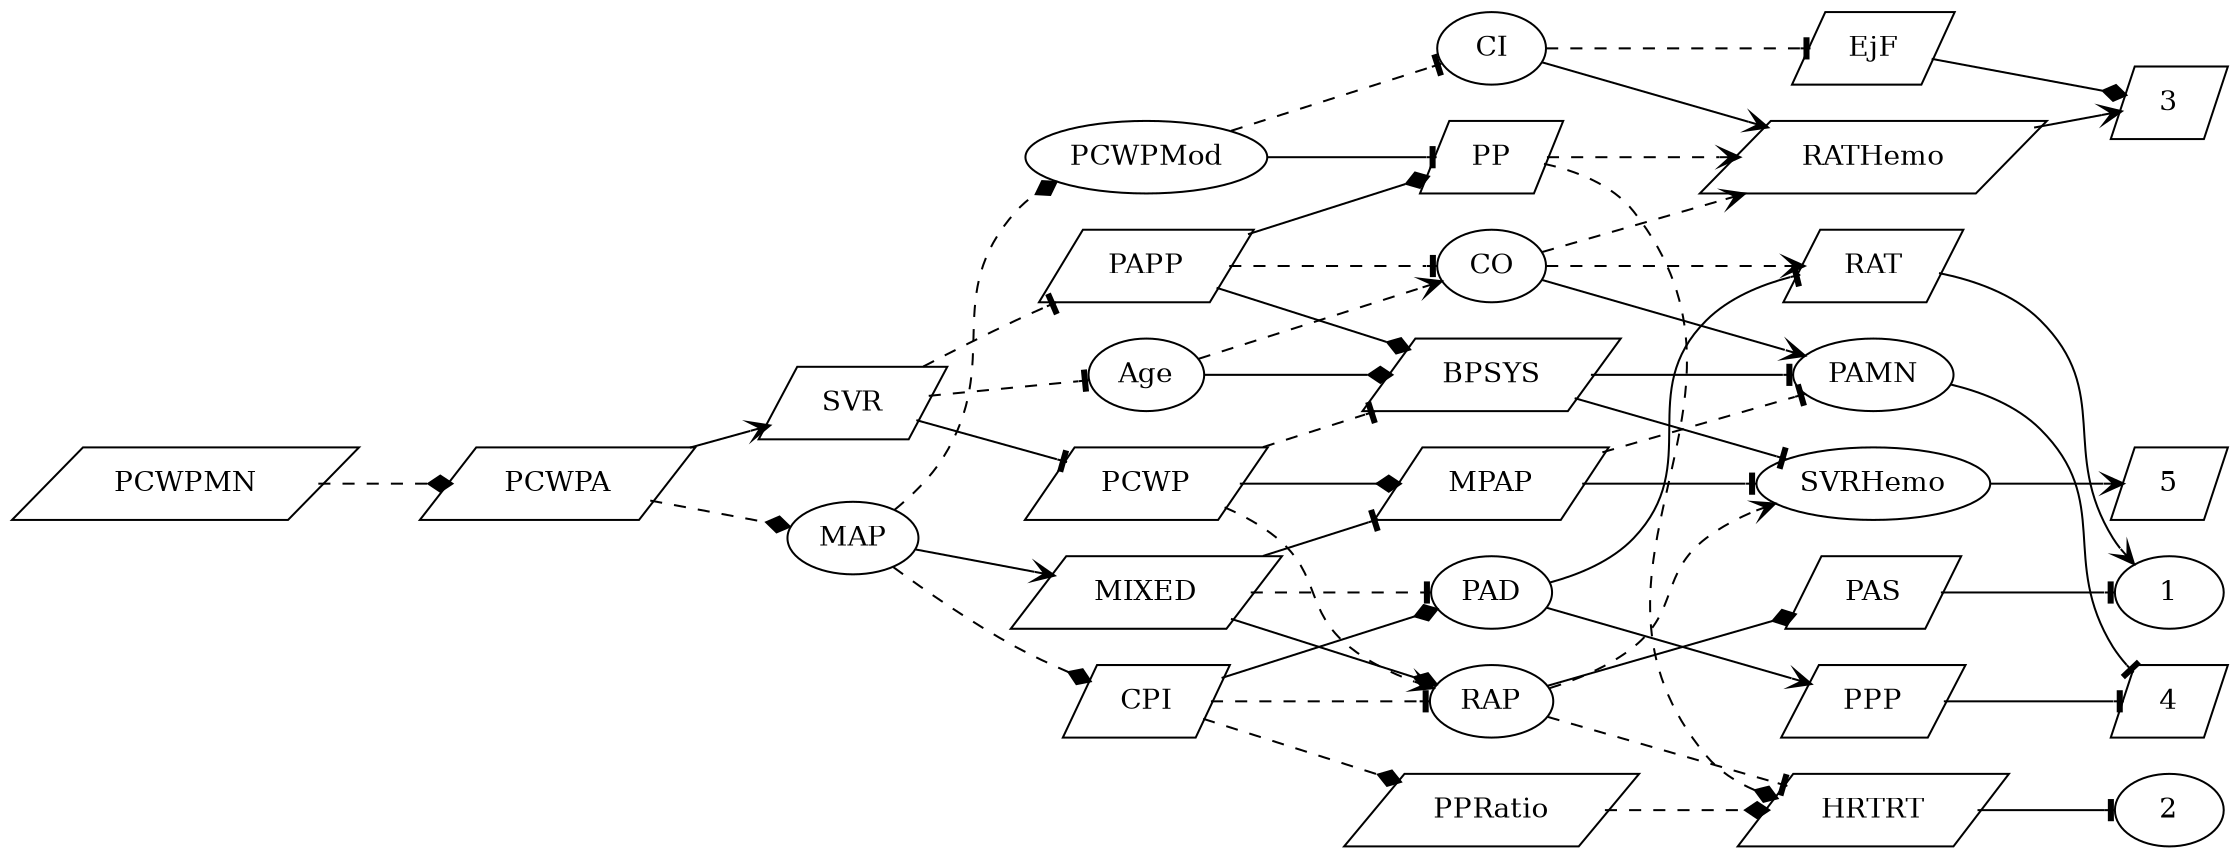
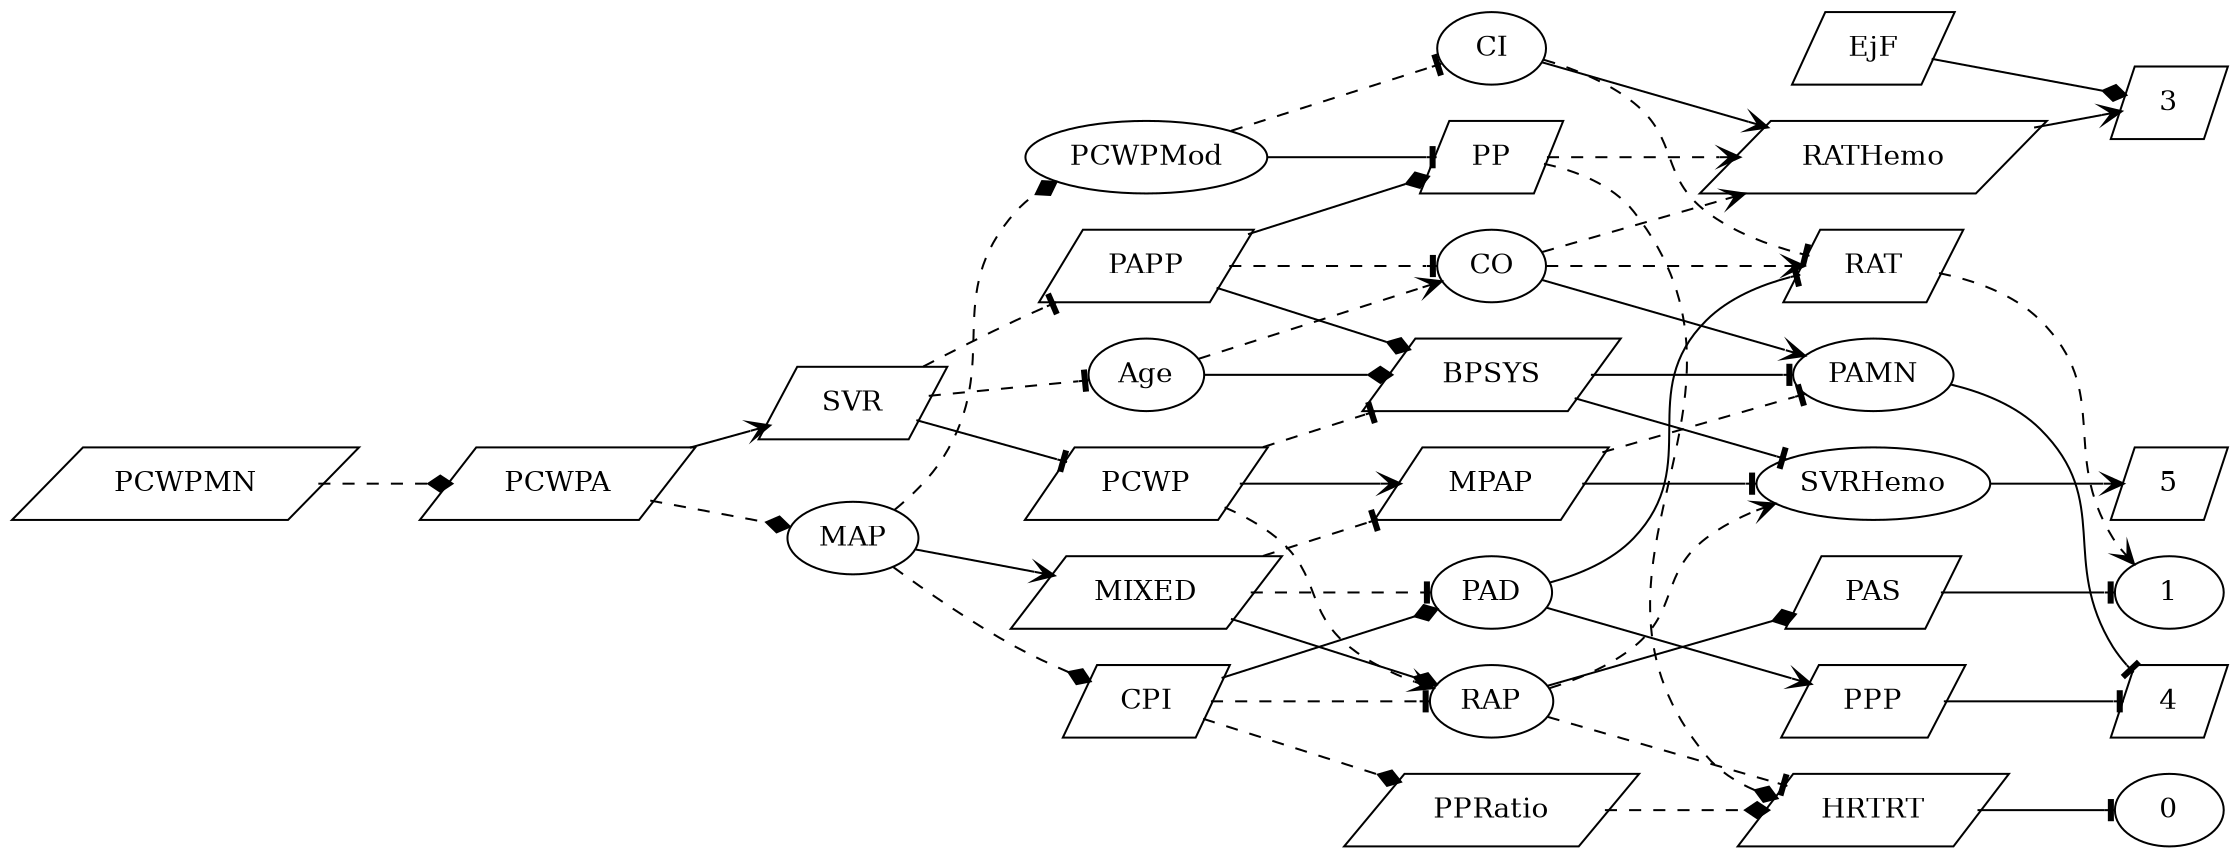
  strict digraph {
    rankdir=LR
    node [shape=parallelogram]
    edge [arrowhead=tee style=solid]
    1 [height=0.5 shape=ellipse width=0.75]
-   2 [height=0.5 shape=ellipse width=0.75]
+   2 [height=0.5 shape=ellipse width=0.75 label=0]
    3 [height=0.5 width=0.75]
    4 [height=0.5 width=0.75]
    5 [height=0.5 width=0.75]
    Age [height=0.5 shape=ellipse width=0.75]
    BPSYS [height=0.5 width=1.0471]
    CO [height=0.5 shape=ellipse width=0.75]
    SVRHemo [height=0.5 shape=ellipse width=1.3902]
    PAMN [height=0.5 shape=ellipse width=1.011]
    RAT [height=0.5 width=0.75827]
    RATHemo [height=0.5 width=1.3721]
    EjF [height=0.5 width=0.75]
    RAP [height=0.5 shape=ellipse width=0.77632]
    PAS [height=0.5 width=0.75]
    HRTRT [height=0.5 width=1.1013]
    MIXED [height=0.5 width=1.1193]
    MPAP [height=0.5 width=0.97491]
    PAD [height=0.5 shape=ellipse width=0.79437]
    PPP [height=0.5 width=0.75]
    CPI [height=0.5 width=0.75]
    PPRatio [height=0.5 width=1.1013]
    SVR [height=0.5 width=0.77632]
    PCWP [height=0.5 width=0.97491]
    PAPP [height=0.5 width=0.88464]
    PP [height=0.5 width=0.75]
    PCWPMod [height=0.5 shape=ellipse width=1.4443]
    CI [height=0.5 shape=ellipse width=0.75]
    PCWPA [height=0.5 width=1.1555]
    MAP [height=0.5 shape=ellipse width=0.84854]
    PCWPMN [height=0.5 width=1.3902]
    Age -> BPSYS [arrowhead=diamond]
    Age -> CO [arrowhead=vee style=dashed]
    BPSYS -> SVRHemo
    BPSYS -> PAMN
    CO -> PAMN [arrowhead=vee]
    CO -> RAT [arrowhead=vee style=dashed]
    CO -> RATHemo [arrowhead=vee style=dashed]
    SVRHemo -> 5 [arrowhead=vee]
    PAMN -> 4
-   RAT -> 1 [arrowhead=vee]
+   RAT -> 1 [arrowhead=vee style=dashed]
    RATHemo -> 3 [arrowhead=vee]
    EjF -> 3 [arrowhead=diamond]
    RAP -> SVRHemo [arrowhead=vee style=dashed]
    RAP -> PAS [arrowhead=diamond]
    RAP -> HRTRT [style=dashed]
    PAS -> 1
    HRTRT -> 2
    MIXED -> RAP [arrowhead=diamond]
-   MIXED -> MPAP
+   MIXED -> MPAP [style=dashed]
    MIXED -> PAD [style=dashed]
    MPAP -> SVRHemo
    MPAP -> PAMN [style=dashed]
    PAD -> RAT
    PAD -> PPP [arrowhead=vee]
    PPP -> 4
    CPI -> RAP [style=dashed]
    CPI -> PAD [arrowhead=diamond]
    CPI -> PPRatio [arrowhead=diamond style=dashed]
    PPRatio -> HRTRT [arrowhead=diamond style=dashed]
    SVR -> Age [style=dashed]
    SVR -> PCWP
    SVR -> PAPP [style=dashed]
    PCWP -> BPSYS [style=dashed]
    PCWP -> RAP [arrowhead=vee style=dashed]
-   PCWP -> MPAP [arrowhead=diamond]
+   PCWP -> MPAP [arrowhead=vee]
    PAPP -> BPSYS [arrowhead=diamond]
    PAPP -> CO [style=dashed]
    PAPP -> PP [arrowhead=diamond]
    PP -> RATHemo [arrowhead=vee style=dashed]
    PP -> HRTRT [arrowhead=diamond style=dashed]
    PCWPMod -> PP
    PCWPMod -> CI [style=dashed]
    CI -> RATHemo [arrowhead=vee]
-   CI -> EjF [style=dashed]
+   CI -> RAT [style=dashed]
    PCWPA -> SVR [arrowhead=vee]
    PCWPA -> MAP [arrowhead=diamond style=dashed]
    MAP -> MIXED [arrowhead=vee]
    MAP -> CPI [arrowhead=diamond style=dashed]
    MAP -> PCWPMod [arrowhead=diamond style=dashed]
    PCWPMN -> PCWPA [arrowhead=diamond style=dashed]
  }
